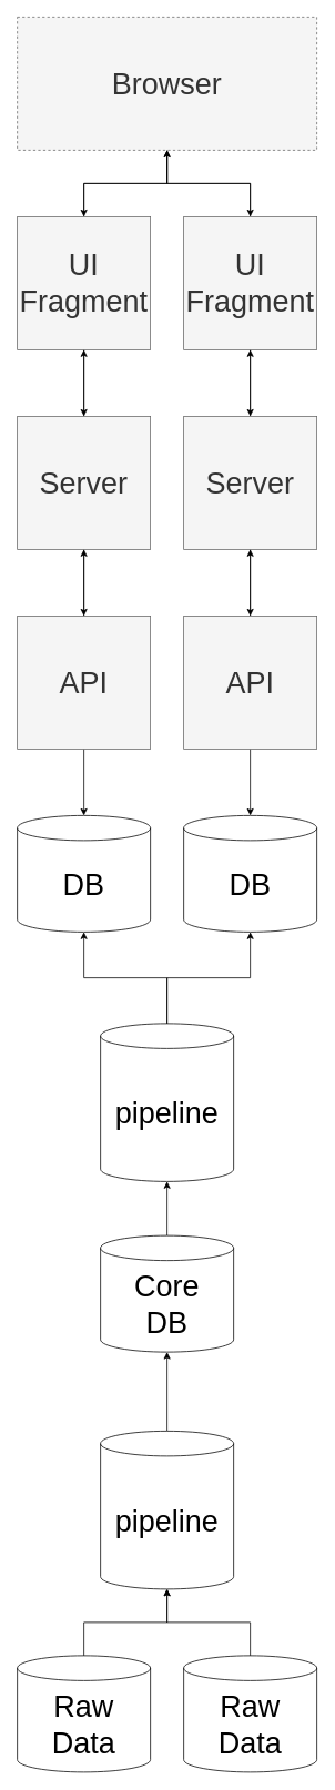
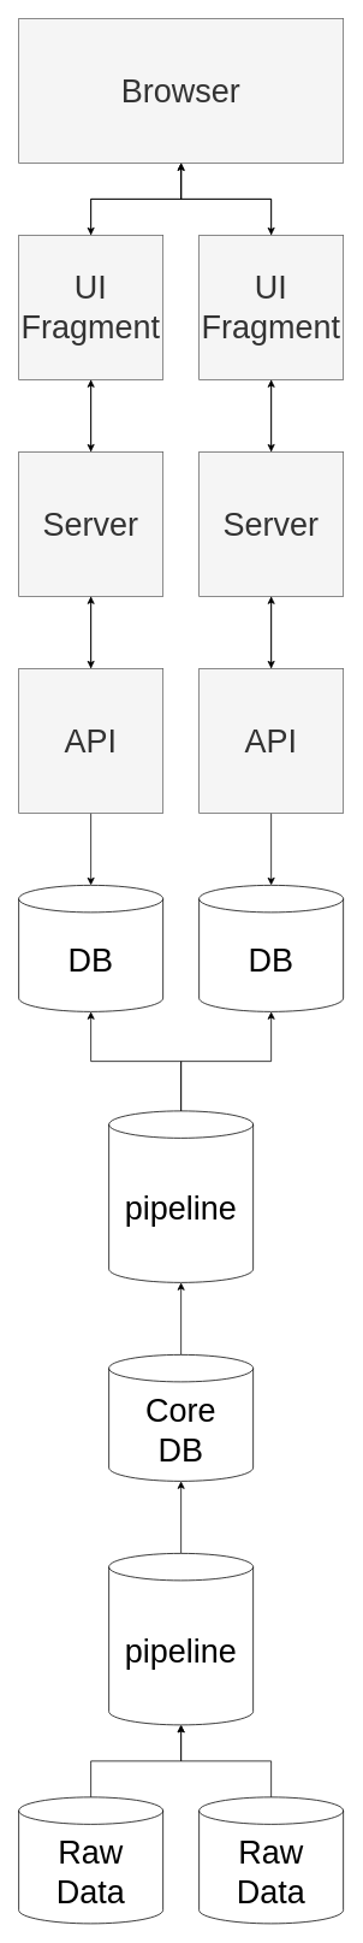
  <mxCell id="0" />
  <mxCell id="1" parent="0" />
  <mxCell id="2" style="edgeStyle=orthogonalEdgeStyle;rounded=0;orthogonalLoop=1;jettySize=auto;html=1;exitX=0.5;exitY=1;exitDx=0;exitDy=0;" edge="1" parent="1" source="4" target="16"><mxGeometry relative="1" as="geometry" /></mxCell>
  <mxCell id="3" style="edgeStyle=orthogonalEdgeStyle;rounded=0;orthogonalLoop=1;jettySize=auto;html=1;" edge="1" parent="1" source="4" target="22"><mxGeometry relative="1" as="geometry" /></mxCell>
- <mxCell id="4" value="&lt;font style=&quot;font-size: 36px&quot;&gt;Browser&lt;/font&gt;" style="rounded=0;whiteSpace=wrap;html=1;shadow=0;sketch=0;fillColor=#f5f5f5;strokeColor=#666666;fontColor=#333333;dashed=1;" vertex="1" parent="1"><mxGeometry width="360" height="160" as="geometry" x="20" y="20" /></mxCell>
+ <mxCell id="4" value="&lt;font style=&quot;font-size: 36px&quot;&gt;Browser&lt;/font&gt;" style="rounded=0;whiteSpace=wrap;html=1;shadow=0;sketch=0;fillColor=#f5f5f5;strokeColor=#666666;fontColor=#333333;" vertex="1" parent="1"><mxGeometry width="360" height="160" as="geometry" x="20" y="20" /></mxCell>
  <mxCell id="5" style="edgeStyle=orthogonalEdgeStyle;rounded=0;orthogonalLoop=1;jettySize=auto;html=1;" edge="1" parent="1" source="7" target="13"><mxGeometry relative="1" as="geometry" /></mxCell>
  <mxCell id="6" style="edgeStyle=orthogonalEdgeStyle;rounded=0;orthogonalLoop=1;jettySize=auto;html=1;entryX=0.5;entryY=0;entryDx=0;entryDy=0;entryPerimeter=0;" edge="1" parent="1" source="7" target="23"><mxGeometry relative="1" as="geometry" /></mxCell>
  <mxCell id="7" value="&lt;font style=&quot;font-size: 36px&quot;&gt;API&lt;/font&gt;" style="rounded=0;whiteSpace=wrap;html=1;shadow=0;sketch=0;fillColor=#f5f5f5;strokeColor=#666666;fontColor=#333333;" vertex="1" parent="1"><mxGeometry y="740" width="160" height="160" as="geometry" x="20" /></mxCell>
  <mxCell id="8" style="edgeStyle=orthogonalEdgeStyle;rounded=0;orthogonalLoop=1;jettySize=auto;html=1;" edge="1" parent="1" source="10" target="19"><mxGeometry relative="1" as="geometry" /></mxCell>
  <mxCell id="9" style="edgeStyle=orthogonalEdgeStyle;rounded=0;orthogonalLoop=1;jettySize=auto;html=1;entryX=0.5;entryY=0;entryDx=0;entryDy=0;entryPerimeter=0;" edge="1" parent="1" source="10" target="24"><mxGeometry relative="1" as="geometry" /></mxCell>
  <mxCell id="10" value="&lt;font style=&quot;font-size: 36px&quot;&gt;API&lt;/font&gt;" style="rounded=0;whiteSpace=wrap;html=1;shadow=0;sketch=0;fillColor=#f5f5f5;strokeColor=#666666;fontColor=#333333;" vertex="1" parent="1"><mxGeometry x="220" y="740" width="160" height="160" as="geometry" /></mxCell>
  <mxCell id="11" style="edgeStyle=orthogonalEdgeStyle;rounded=0;orthogonalLoop=1;jettySize=auto;html=1;" edge="1" parent="1" source="13" target="7"><mxGeometry relative="1" as="geometry" /></mxCell>
  <mxCell id="12" style="edgeStyle=orthogonalEdgeStyle;rounded=0;orthogonalLoop=1;jettySize=auto;html=1;" edge="1" parent="1" source="13" target="16"><mxGeometry relative="1" as="geometry" /></mxCell>
  <mxCell id="13" value="&lt;font style=&quot;font-size: 36px&quot;&gt;Server&lt;/font&gt;" style="rounded=0;whiteSpace=wrap;html=1;shadow=0;sketch=0;fillColor=#f5f5f5;strokeColor=#666666;fontColor=#333333;" vertex="1" parent="1"><mxGeometry y="500" width="160" height="160" as="geometry" x="20" /></mxCell>
  <mxCell id="14" style="edgeStyle=orthogonalEdgeStyle;rounded=0;orthogonalLoop=1;jettySize=auto;html=1;" edge="1" parent="1" source="16" target="13"><mxGeometry relative="1" as="geometry" /></mxCell>
  <mxCell id="15" style="edgeStyle=orthogonalEdgeStyle;rounded=0;orthogonalLoop=1;jettySize=auto;html=1;" edge="1" parent="1" source="16" target="4"><mxGeometry relative="1" as="geometry" /></mxCell>
  <mxCell id="16" value="&lt;font style=&quot;font-size: 36px&quot;&gt;UI&lt;br&gt;Fragment&lt;br&gt;&lt;/font&gt;" style="rounded=0;whiteSpace=wrap;html=1;shadow=0;sketch=0;fillColor=#f5f5f5;strokeColor=#666666;fontColor=#333333;" vertex="1" parent="1"><mxGeometry y="260" width="160" height="160" as="geometry" x="20" /></mxCell>
  <mxCell id="17" style="edgeStyle=orthogonalEdgeStyle;rounded=0;orthogonalLoop=1;jettySize=auto;html=1;" edge="1" parent="1" source="19" target="10"><mxGeometry relative="1" as="geometry" /></mxCell>
  <mxCell id="18" style="edgeStyle=orthogonalEdgeStyle;rounded=0;orthogonalLoop=1;jettySize=auto;html=1;" edge="1" parent="1" source="19" target="22"><mxGeometry relative="1" as="geometry" /></mxCell>
  <mxCell id="19" value="&lt;font style=&quot;font-size: 36px&quot;&gt;Server&lt;/font&gt;" style="rounded=0;whiteSpace=wrap;html=1;shadow=0;sketch=0;fillColor=#f5f5f5;strokeColor=#666666;fontColor=#333333;" vertex="1" parent="1"><mxGeometry x="220" y="500" width="160" height="160" as="geometry" /></mxCell>
  <mxCell id="20" style="edgeStyle=orthogonalEdgeStyle;rounded=0;orthogonalLoop=1;jettySize=auto;html=1;" edge="1" parent="1" source="22" target="19"><mxGeometry relative="1" as="geometry" /></mxCell>
  <mxCell id="21" style="edgeStyle=orthogonalEdgeStyle;rounded=0;orthogonalLoop=1;jettySize=auto;html=1;" edge="1" parent="1" source="22" target="4"><mxGeometry relative="1" as="geometry" /></mxCell>
  <mxCell id="22" value="&lt;font style=&quot;font-size: 36px&quot;&gt;UI&lt;br&gt;Fragment&lt;br&gt;&lt;/font&gt;" style="rounded=0;whiteSpace=wrap;html=1;shadow=0;sketch=0;fillColor=#f5f5f5;strokeColor=#666666;fontColor=#333333;" vertex="1" parent="1"><mxGeometry x="220" y="260" width="160" height="160" as="geometry" /></mxCell>
  <mxCell id="23" value="&lt;font style=&quot;font-size: 36px&quot;&gt;DB&lt;/font&gt;" style="shape=cylinder3;whiteSpace=wrap;html=1;boundedLbl=1;backgroundOutline=1;size=15;" vertex="1" parent="1"><mxGeometry y="980" width="160" height="140" as="geometry" x="20" /></mxCell>
  <mxCell id="24" value="&lt;font style=&quot;font-size: 36px&quot;&gt;DB&lt;/font&gt;" style="shape=cylinder3;whiteSpace=wrap;html=1;boundedLbl=1;backgroundOutline=1;size=15;" vertex="1" parent="1"><mxGeometry x="220" y="980" width="160" height="140" as="geometry" /></mxCell>
  <mxCell id="25" style="edgeStyle=orthogonalEdgeStyle;rounded=0;orthogonalLoop=1;jettySize=auto;html=1;" edge="1" parent="1" source="27" target="23"><mxGeometry relative="1" as="geometry" /></mxCell>
  <mxCell id="26" style="edgeStyle=orthogonalEdgeStyle;rounded=0;orthogonalLoop=1;jettySize=auto;html=1;" edge="1" parent="1" source="27" target="24"><mxGeometry relative="1" as="geometry" /></mxCell>
  <mxCell id="27" value="&lt;font style=&quot;font-size: 36px&quot;&gt;pipeline&lt;/font&gt;" style="shape=cylinder3;whiteSpace=wrap;html=1;boundedLbl=1;backgroundOutline=1;size=15;" vertex="1" parent="1"><mxGeometry x="120" y="1230" width="160" height="190" as="geometry" /></mxCell>
  <mxCell id="28" style="edgeStyle=orthogonalEdgeStyle;rounded=0;orthogonalLoop=1;jettySize=auto;html=1;" edge="1" parent="1" source="29" target="27"><mxGeometry relative="1" as="geometry" /></mxCell>
- <mxCell id="29" value="&lt;font style=&quot;font-size: 36px&quot;&gt;Core&lt;br&gt;DB&lt;/font&gt;" style="shape=cylinder3;whiteSpace=wrap;html=1;boundedLbl=1;backgroundOutline=1;size=15;" vertex="1" parent="1"><mxGeometry x="120" y="1485" width="160" height="140" as="geometry" /></mxCell>
+ <mxCell id="29" value="&lt;font style=&quot;font-size: 36px&quot;&gt;Core&lt;br&gt;DB&lt;/font&gt;" style="shape=cylinder3;whiteSpace=wrap;html=1;boundedLbl=1;backgroundOutline=1;size=15;" vertex="1" parent="1"><mxGeometry x="120" y="1500" width="160" height="140" as="geometry" /></mxCell>
  <mxCell id="30" style="edgeStyle=orthogonalEdgeStyle;rounded=0;orthogonalLoop=1;jettySize=auto;html=1;" edge="1" parent="1" source="31" target="29"><mxGeometry relative="1" as="geometry" /></mxCell>
  <mxCell id="31" value="&lt;font style=&quot;font-size: 36px&quot;&gt;pipeline&lt;/font&gt;" style="shape=cylinder3;whiteSpace=wrap;html=1;boundedLbl=1;backgroundOutline=1;size=15;" vertex="1" parent="1"><mxGeometry x="120" y="1720" width="160" height="190" as="geometry" /></mxCell>
  <mxCell id="32" style="edgeStyle=orthogonalEdgeStyle;rounded=0;orthogonalLoop=1;jettySize=auto;html=1;" edge="1" parent="1" source="33" target="31"><mxGeometry relative="1" as="geometry" /></mxCell>
  <mxCell id="33" value="&lt;font style=&quot;font-size: 36px&quot;&gt;Raw&lt;br&gt;Data&lt;br&gt;&lt;/font&gt;" style="shape=cylinder3;whiteSpace=wrap;html=1;boundedLbl=1;backgroundOutline=1;size=15;" vertex="1" parent="1"><mxGeometry y="1990" width="160" height="140" as="geometry" x="20" /></mxCell>
  <mxCell id="34" style="edgeStyle=orthogonalEdgeStyle;rounded=0;orthogonalLoop=1;jettySize=auto;html=1;" edge="1" parent="1" source="35" target="31"><mxGeometry relative="1" as="geometry" /></mxCell>
  <mxCell id="35" value="&lt;span style=&quot;font-size: 36px&quot;&gt;Raw&lt;/span&gt;&lt;br style=&quot;font-size: 36px&quot;&gt;&lt;span style=&quot;font-size: 36px&quot;&gt;Data&lt;/span&gt;" style="shape=cylinder3;whiteSpace=wrap;html=1;boundedLbl=1;backgroundOutline=1;size=15;" vertex="1" parent="1"><mxGeometry x="220" y="1990" width="160" height="140" as="geometry" /></mxCell>
